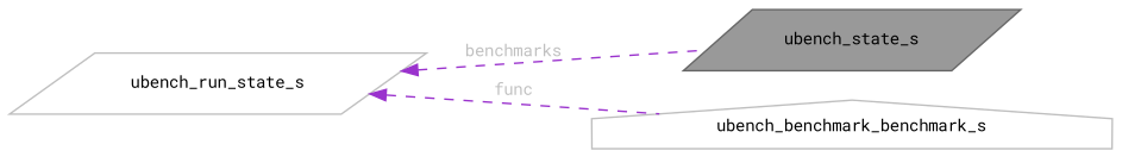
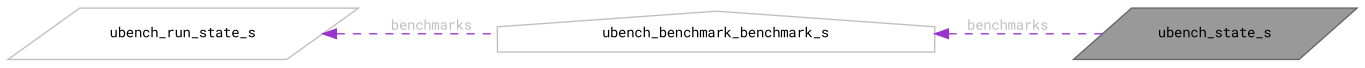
  digraph {
    fontname="Roboto Mono"
    rankdir=LR
    node [color=grey75 fillcolor=white fontname="Roboto Mono" fontsize=10 shape=parallelogram style=filled]
    edge [color=darkorchid3 dir=back fontcolor=grey fontname="Roboto Mono" fontsize=10 labelfontname=Helvetica labelfontsize=10 style=dashed]
    n1 [color=gray40 fillcolor=grey60 fontcolor=black height=0.2 label=ubench_state_s width=0.4]
    n2 [height=0.2 label=ubench_benchmark_benchmark_s shape=house width=0.4]
    n3 [height=0.2 label=ubench_run_state_s width=0.4]
-   n3 -> n1 [label=" benchmarks"]
-   n3 -> n2 [label=" func"]
+   n2 -> n1 [label=" benchmarks"]
+   n3 -> n2 [label=" benchmarks"]
  }
